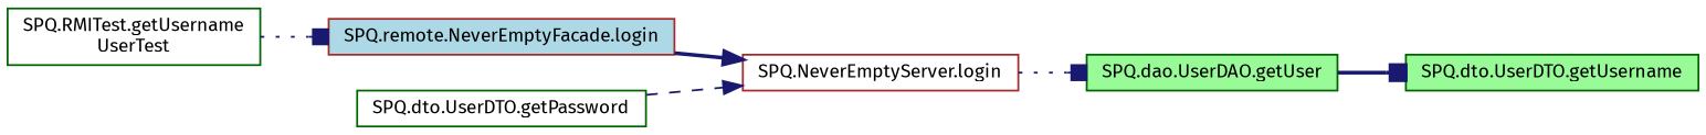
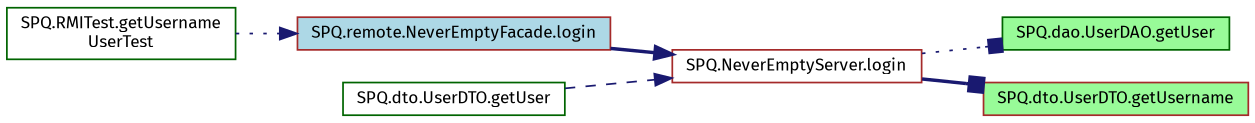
  digraph {
    fontname="Fira Sans"
    rankdir=LR
    node [color=darkgreen fillcolor=white fontname="Fira Sans" fontsize=10 shape=record style=filled]
    edge [arrowhead=normal color=midnightblue fontname="Fira Sans" fontsize=10 labelfontname=Helvetica labelfontsize=10 style=dotted]
    n1 [fontcolor=black height=0.2 label="SPQ.RMITest.getUsername\lUserTest" width=0.4]
    n2 [color=brown fillcolor=lightblue height=0.2 label="SPQ.remote.NeverEmptyFacade.login" width=0.4]
    n3 [color=brown height=0.2 label="SPQ.NeverEmptyServer.login" width=0.4]
    n4 [fillcolor=palegreen height=0.2 label="SPQ.dao.UserDAO.getUser" width=0.4]
-   n5 [fillcolor=palegreen height=0.2 label="SPQ.dto.UserDTO.getUsername" width=0.4]
-   n6 [height=0.2 label="SPQ.dto.UserDTO.getPassword" width=0.4]
-   n1 -> n2 [arrowhead=box]
+   n5 [color=brown fillcolor=palegreen height=0.2 label="SPQ.dto.UserDTO.getUsername" width=0.4]
+   n6 [height=0.2 label="SPQ.dto.UserDTO.getUser" width=0.4]
+   n1 -> n2
    n2 -> n3 [style=bold]
    n3 -> n4 [arrowhead=box]
-   n4 -> n5 [arrowhead=box style=bold]
+   n3 -> n5 [arrowhead=box style=bold]
    n6 -> n3 [style=dashed]
  }
